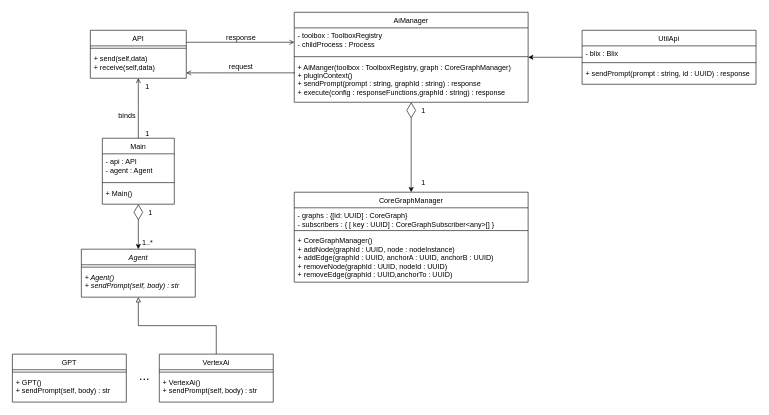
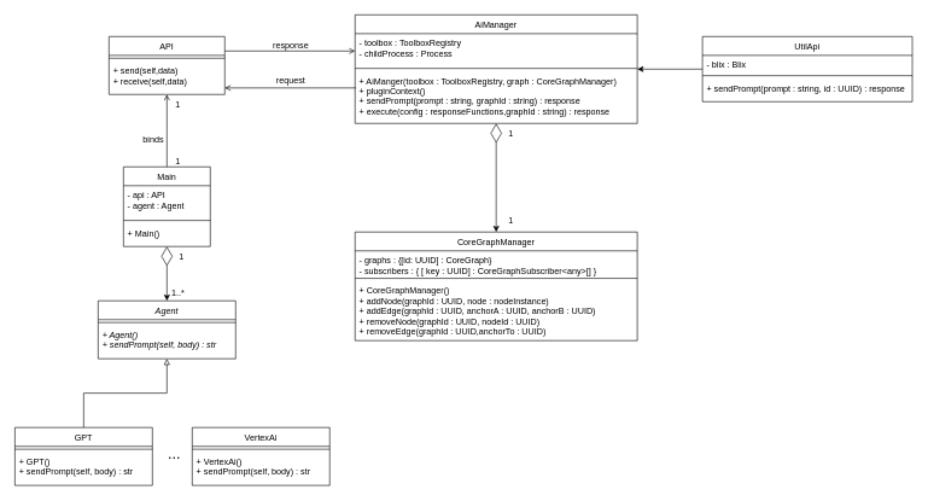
  <mxCell id="0" />
  <mxCell id="1" parent="0" />
  <mxCell id="2" value="API" style="swimlane;fontStyle=0;align=center;verticalAlign=top;childLayout=stackLayout;horizontal=1;startSize=26;horizontalStack=0;resizeParent=1;resizeLast=0;collapsible=1;marginBottom=0;rounded=0;shadow=0;strokeWidth=1;" parent="1" vertex="1"><mxGeometry x="150" y="50" width="160" height="80" as="geometry"><mxRectangle x="230" y="140" width="160" height="26" as="alternateBounds" /></mxGeometry></mxCell>
  <mxCell id="3" value="" style="line;html=1;strokeWidth=1;align=left;verticalAlign=middle;spacingTop=-1;spacingLeft=3;spacingRight=3;rotatable=0;labelPosition=right;points=[];portConstraint=eastwest;" parent="2" vertex="1"><mxGeometry y="26" width="160" height="8" as="geometry" /></mxCell>
  <mxCell id="4" value="+ send(self,data)&#10;+ receive(self,data)&#10;" style="text;align=left;verticalAlign=top;spacingLeft=4;spacingRight=4;overflow=hidden;rotatable=0;points=[[0,0.5],[1,0.5]];portConstraint=eastwest;" parent="2" vertex="1"><mxGeometry y="34" width="160" height="36" as="geometry" /></mxCell>
  <mxCell id="5" value="AiManager&#10;" style="swimlane;fontStyle=0;align=center;verticalAlign=top;childLayout=stackLayout;horizontal=1;startSize=26;horizontalStack=0;resizeParent=1;resizeLast=0;collapsible=1;marginBottom=0;rounded=0;shadow=0;strokeWidth=1;" parent="1" vertex="1"><mxGeometry x="490" y="20" width="390" height="150" as="geometry"><mxRectangle x="550" y="140" width="160" height="26" as="alternateBounds" /></mxGeometry></mxCell>
  <mxCell id="6" value="- toolbox : ToolboxRegistry&#10;- childProcess : Process&#10;" style="text;align=left;verticalAlign=top;spacingLeft=4;spacingRight=4;overflow=hidden;rotatable=0;points=[[0,0.5],[1,0.5]];portConstraint=eastwest;" parent="5" vertex="1"><mxGeometry y="26" width="390" height="44" as="geometry" /></mxCell>
  <mxCell id="7" value="" style="line;html=1;strokeWidth=1;align=left;verticalAlign=middle;spacingTop=-1;spacingLeft=3;spacingRight=3;rotatable=0;labelPosition=right;points=[];portConstraint=eastwest;" parent="5" vertex="1"><mxGeometry y="70" width="390" height="8" as="geometry" /></mxCell>
  <mxCell id="8" value="+ AiManger(toolbox : ToolboxRegistry, graph : CoreGraphManager)&#10;+ pluginContext()&#10;+ sendPrompt(prompt : string, graphId : string) : response&#10;+ execute(config : responseFunctions,graphId : string) : response&#10;" style="text;align=left;verticalAlign=top;spacingLeft=4;spacingRight=4;overflow=hidden;rotatable=0;points=[[0,0.5],[1,0.5]];portConstraint=eastwest;" parent="5" vertex="1"><mxGeometry y="78" width="390" height="72" as="geometry" /></mxCell>
  <mxCell id="9" value="" style="endArrow=open;shadow=0;strokeWidth=1;rounded=0;endFill=1;edgeStyle=elbowEdgeStyle;elbow=vertical;" parent="1" edge="1"><mxGeometry x="0.5" y="41" relative="1" as="geometry"><mxPoint x="310" y="70" as="sourcePoint" /><mxPoint x="490" y="70" as="targetPoint" /><mxPoint x="-40" y="32" as="offset" /></mxGeometry></mxCell>
  <mxCell id="10" value="" style="resizable=0;align=left;verticalAlign=bottom;labelBackgroundColor=none;fontSize=12;" parent="9" connectable="0" vertex="1"><mxGeometry x="-1" relative="1" as="geometry"><mxPoint y="4" as="offset" /></mxGeometry></mxCell>
  <mxCell id="11" value="response" style="text;html=1;resizable=0;points=[];;align=center;verticalAlign=middle;labelBackgroundColor=none;rounded=0;shadow=0;strokeWidth=1;fontSize=12;" parent="9" connectable="0" vertex="1"><mxGeometry x="0.5" y="49" relative="1" as="geometry"><mxPoint x="-45" y="40" as="offset" /></mxGeometry></mxCell>
  <mxCell id="12" value="" style="endArrow=open;shadow=0;strokeWidth=1;rounded=0;endFill=1;edgeStyle=elbowEdgeStyle;elbow=vertical;entryX=1;entryY=0.5;entryDx=0;entryDy=0;exitX=0.003;exitY=0.319;exitDx=0;exitDy=0;exitPerimeter=0;" parent="1" source="8" edge="1"><mxGeometry x="0.5" y="41" relative="1" as="geometry"><mxPoint x="360" y="210" as="sourcePoint" /><mxPoint x="310" y="121" as="targetPoint" /><mxPoint x="-40" y="32" as="offset" /></mxGeometry></mxCell>
  <mxCell id="13" value="" style="resizable=0;align=left;verticalAlign=bottom;labelBackgroundColor=none;fontSize=12;" parent="12" connectable="0" vertex="1"><mxGeometry x="-1" relative="1" as="geometry"><mxPoint y="4" as="offset" /></mxGeometry></mxCell>
  <mxCell id="14" value="request" style="text;html=1;resizable=0;points=[];;align=center;verticalAlign=middle;labelBackgroundColor=none;rounded=0;shadow=0;strokeWidth=1;fontSize=12;" parent="12" connectable="0" vertex="1"><mxGeometry x="0.5" y="49" relative="1" as="geometry"><mxPoint x="45" y="-60" as="offset" /></mxGeometry></mxCell>
  <mxCell id="15" value="CoreGraphManager&#10;" style="swimlane;fontStyle=0;align=center;verticalAlign=top;childLayout=stackLayout;horizontal=1;startSize=26;horizontalStack=0;resizeParent=1;resizeLast=0;collapsible=1;marginBottom=0;rounded=0;shadow=0;strokeWidth=1;" parent="1" vertex="1"><mxGeometry x="490" y="320" width="390" height="150" as="geometry"><mxRectangle x="550" y="140" width="160" height="26" as="alternateBounds" /></mxGeometry></mxCell>
  <mxCell id="16" value="- graphs : {[id: UUID] : CoreGraph}&#10;- subscribers : { [ key : UUID] : CoreGraphSubscriber&lt;any&gt;[] }&#10;&#10;" style="text;align=left;verticalAlign=top;spacingLeft=4;spacingRight=4;overflow=hidden;rotatable=0;points=[[0,0.5],[1,0.5]];portConstraint=eastwest;" parent="15" vertex="1"><mxGeometry y="26" width="390" height="34" as="geometry" /></mxCell>
  <mxCell id="17" value="" style="line;html=1;strokeWidth=1;align=left;verticalAlign=middle;spacingTop=-1;spacingLeft=3;spacingRight=3;rotatable=0;labelPosition=right;points=[];portConstraint=eastwest;" parent="15" vertex="1"><mxGeometry y="60" width="390" height="8" as="geometry" /></mxCell>
  <mxCell id="18" value="+ CoreGraphManager()&#10;+ addNode(graphId : UUID, node : nodeInstance)&#10;+ addEdge(graphId : UUID, anchorA : UUID, anchorB : UUID)&#10;+ removeNode(graphId : UUID, nodeId : UUID)&#10;+ removeEdge(graphId : UUID,anchorTo : UUID)&#10;&#10;" style="text;align=left;verticalAlign=top;spacingLeft=4;spacingRight=4;overflow=hidden;rotatable=0;points=[[0,0.5],[1,0.5]];portConstraint=eastwest;" parent="15" vertex="1"><mxGeometry y="68" width="390" height="72" as="geometry" /></mxCell>
  <mxCell id="19" value="1" style="text;html=1;align=center;verticalAlign=middle;resizable=0;points=[];autosize=1;strokeColor=none;fillColor=none;" parent="1" vertex="1"><mxGeometry x="690" y="170" width="30" height="30" as="geometry" /></mxCell>
  <mxCell id="20" value="1" style="text;html=1;align=center;verticalAlign=middle;resizable=0;points=[];autosize=1;strokeColor=none;fillColor=none;" parent="1" vertex="1"><mxGeometry x="690" y="290" width="30" height="30" as="geometry" /></mxCell>
  <mxCell id="21" value="Main" style="swimlane;fontStyle=0;align=center;verticalAlign=top;childLayout=stackLayout;horizontal=1;startSize=26;horizontalStack=0;resizeParent=1;resizeLast=0;collapsible=1;marginBottom=0;rounded=0;shadow=0;strokeWidth=1;" parent="1" vertex="1"><mxGeometry x="170" y="230" width="120" height="110" as="geometry"><mxRectangle x="550" y="140" width="160" height="26" as="alternateBounds" /></mxGeometry></mxCell>
  <mxCell id="22" value="- api : API&#10;- agent : Agent&#10;" style="text;align=left;verticalAlign=top;spacingLeft=4;spacingRight=4;overflow=hidden;rotatable=0;points=[[0,0.5],[1,0.5]];portConstraint=eastwest;" parent="21" vertex="1"><mxGeometry y="26" width="120" height="44" as="geometry" /></mxCell>
  <mxCell id="23" value="" style="line;html=1;strokeWidth=1;align=left;verticalAlign=middle;spacingTop=-1;spacingLeft=3;spacingRight=3;rotatable=0;labelPosition=right;points=[];portConstraint=eastwest;" parent="21" vertex="1"><mxGeometry y="70" width="120" height="8" as="geometry" /></mxCell>
  <mxCell id="24" value="+ Main()" style="text;align=left;verticalAlign=top;spacingLeft=4;spacingRight=4;overflow=hidden;rotatable=0;points=[[0,0.5],[1,0.5]];portConstraint=eastwest;" parent="21" vertex="1"><mxGeometry y="78" width="120" height="32" as="geometry" /></mxCell>
  <mxCell id="25" value="" style="endArrow=open;shadow=0;strokeWidth=1;rounded=0;endFill=1;edgeStyle=elbowEdgeStyle;elbow=vertical;" parent="1" source="21" target="2" edge="1"><mxGeometry x="0.5" y="41" relative="1" as="geometry"><mxPoint x="0" y="270" as="sourcePoint" /><mxPoint x="180" y="270" as="targetPoint" /><mxPoint x="-40" y="32" as="offset" /></mxGeometry></mxCell>
  <mxCell id="26" value="" style="resizable=0;align=left;verticalAlign=bottom;labelBackgroundColor=none;fontSize=12;" parent="25" connectable="0" vertex="1"><mxGeometry x="-1" relative="1" as="geometry"><mxPoint y="4" as="offset" /></mxGeometry></mxCell>
  <mxCell id="27" value="binds" style="text;html=1;resizable=0;points=[];;align=center;verticalAlign=middle;labelBackgroundColor=none;rounded=0;shadow=0;strokeWidth=1;fontSize=12;" parent="25" connectable="0" vertex="1"><mxGeometry x="0.5" y="49" relative="1" as="geometry"><mxPoint x="29" y="36" as="offset" /></mxGeometry></mxCell>
  <mxCell id="28" value="1" style="text;html=1;align=center;verticalAlign=middle;resizable=0;points=[];autosize=1;strokeColor=none;fillColor=none;" parent="1" vertex="1"><mxGeometry x="230" y="130" width="30" height="30" as="geometry" /></mxCell>
  <mxCell id="29" value="1" style="text;html=1;align=center;verticalAlign=middle;resizable=0;points=[];autosize=1;strokeColor=none;fillColor=none;" parent="1" vertex="1"><mxGeometry x="230" y="208" width="30" height="30" as="geometry" /></mxCell>
  <mxCell id="30" value="Agent" style="swimlane;fontStyle=2;align=center;verticalAlign=top;childLayout=stackLayout;horizontal=1;startSize=26;horizontalStack=0;resizeParent=1;resizeLast=0;collapsible=1;marginBottom=0;rounded=0;shadow=0;strokeWidth=1;" parent="1" vertex="1"><mxGeometry x="135" y="415" width="190" height="80" as="geometry"><mxRectangle x="550" y="140" width="160" height="26" as="alternateBounds" /></mxGeometry></mxCell>
  <mxCell id="31" value="" style="line;html=1;strokeWidth=1;align=left;verticalAlign=middle;spacingTop=-1;spacingLeft=3;spacingRight=3;rotatable=0;labelPosition=right;points=[];portConstraint=eastwest;" parent="30" vertex="1"><mxGeometry y="26" width="190" height="8" as="geometry" /></mxCell>
  <mxCell id="32" value="+ Agent()&#10;+ sendPrompt(self, body) : str&#10;" style="text;align=left;verticalAlign=top;spacingLeft=4;spacingRight=4;overflow=hidden;rotatable=0;points=[[0,0.5],[1,0.5]];portConstraint=eastwest;fontStyle=2" parent="30" vertex="1"><mxGeometry y="34" width="190" height="32" as="geometry" /></mxCell>
  <mxCell id="33" value="1" style="text;html=1;align=center;verticalAlign=middle;resizable=0;points=[];autosize=1;strokeColor=none;fillColor=none;" parent="1" vertex="1"><mxGeometry x="235" y="340" width="30" height="30" as="geometry" /></mxCell>
  <mxCell id="34" value="1..*" style="text;html=1;align=center;verticalAlign=middle;resizable=0;points=[];autosize=1;strokeColor=none;fillColor=none;" parent="1" vertex="1"><mxGeometry x="225" y="390" width="40" height="30" as="geometry" /></mxCell>
+ <mxCell id="35" style="edgeStyle=orthogonalEdgeStyle;rounded=0;orthogonalLoop=1;jettySize=auto;html=1;endArrow=block;endFill=0;" parent="1" source="36" target="30" edge="1"><mxGeometry relative="1" as="geometry" /></mxCell>
  <mxCell id="36" value="GPT" style="swimlane;fontStyle=0;align=center;verticalAlign=top;childLayout=stackLayout;horizontal=1;startSize=26;horizontalStack=0;resizeParent=1;resizeLast=0;collapsible=1;marginBottom=0;rounded=0;shadow=0;strokeWidth=1;" parent="1" vertex="1"><mxGeometry x="20" y="590" width="190" height="80" as="geometry"><mxRectangle x="550" y="140" width="160" height="26" as="alternateBounds" /></mxGeometry></mxCell>
  <mxCell id="37" value="" style="line;html=1;strokeWidth=1;align=left;verticalAlign=middle;spacingTop=-1;spacingLeft=3;spacingRight=3;rotatable=0;labelPosition=right;points=[];portConstraint=eastwest;" parent="36" vertex="1"><mxGeometry y="26" width="190" height="8" as="geometry" /></mxCell>
  <mxCell id="38" value="+ GPT()&#10;+ sendPrompt(self, body) : str&#10;" style="text;align=left;verticalAlign=top;spacingLeft=4;spacingRight=4;overflow=hidden;rotatable=0;points=[[0,0.5],[1,0.5]];portConstraint=eastwest;fontStyle=0" parent="36" vertex="1"><mxGeometry y="34" width="190" height="32" as="geometry" /></mxCell>
- <mxCell id="39" style="edgeStyle=orthogonalEdgeStyle;rounded=0;orthogonalLoop=1;jettySize=auto;html=1;endArrow=block;endFill=0;" parent="1" source="40" target="30" edge="1"><mxGeometry relative="1" as="geometry" /></mxCell>
  <mxCell id="40" value="VertexAi" style="swimlane;fontStyle=0;align=center;verticalAlign=top;childLayout=stackLayout;horizontal=1;startSize=26;horizontalStack=0;resizeParent=1;resizeLast=0;collapsible=1;marginBottom=0;rounded=0;shadow=0;strokeWidth=1;" parent="1" vertex="1"><mxGeometry x="265" y="590" width="190" height="80" as="geometry"><mxRectangle x="550" y="140" width="160" height="26" as="alternateBounds" /></mxGeometry></mxCell>
  <mxCell id="41" value="" style="line;html=1;strokeWidth=1;align=left;verticalAlign=middle;spacingTop=-1;spacingLeft=3;spacingRight=3;rotatable=0;labelPosition=right;points=[];portConstraint=eastwest;" parent="40" vertex="1"><mxGeometry y="26" width="190" height="8" as="geometry" /></mxCell>
  <mxCell id="42" value="+ VertexAi()&#10;+ sendPrompt(self, body) : str&#10;" style="text;align=left;verticalAlign=top;spacingLeft=4;spacingRight=4;overflow=hidden;rotatable=0;points=[[0,0.5],[1,0.5]];portConstraint=eastwest;fontStyle=0" parent="40" vertex="1"><mxGeometry y="34" width="190" height="32" as="geometry" /></mxCell>
  <mxCell id="43" value="..." style="text;html=1;align=center;verticalAlign=middle;resizable=0;points=[];autosize=1;strokeColor=none;fillColor=none;fontSize=21;" parent="1" vertex="1"><mxGeometry x="220" y="605" width="40" height="40" as="geometry" /></mxCell>
  <mxCell id="44" value="" style="endArrow=diamondThin;endFill=0;endSize=24;html=1;rounded=0;startArrow=classic;startFill=1;" parent="1" source="15" target="5" edge="1"><mxGeometry width="160" relative="1" as="geometry"><mxPoint x="570" y="406" as="sourcePoint" /><mxPoint x="344" y="210" as="targetPoint" /><Array as="points"><mxPoint x="685" y="270" /></Array></mxGeometry></mxCell>
  <mxCell id="45" value="" style="endArrow=diamondThin;endFill=0;endSize=24;html=1;rounded=0;startArrow=classic;startFill=1;" parent="1" source="30" target="21" edge="1"><mxGeometry width="160" relative="1" as="geometry"><mxPoint x="430" y="360" as="sourcePoint" /><mxPoint x="430" y="210" as="targetPoint" /><Array as="points" /></mxGeometry></mxCell>
  <mxCell id="46" style="edgeStyle=orthogonalEdgeStyle;rounded=0;orthogonalLoop=1;jettySize=auto;html=1;" parent="1" source="47" target="5" edge="1"><mxGeometry relative="1" as="geometry"><mxPoint x="1010" y="107" as="sourcePoint" /></mxGeometry></mxCell>
  <mxCell id="47" value="UtilApi" style="swimlane;fontStyle=0;align=center;verticalAlign=top;childLayout=stackLayout;horizontal=1;startSize=26;horizontalStack=0;resizeParent=1;resizeLast=0;collapsible=1;marginBottom=0;rounded=0;shadow=0;strokeWidth=1;" parent="1" vertex="1"><mxGeometry x="970" y="50" width="290" height="90" as="geometry"><mxRectangle x="550" y="140" width="160" height="26" as="alternateBounds" /></mxGeometry></mxCell>
  <mxCell id="48" value="- blix : Blix" style="text;align=left;verticalAlign=top;spacingLeft=4;spacingRight=4;overflow=hidden;rotatable=0;points=[[0,0.5],[1,0.5]];portConstraint=eastwest;" parent="47" vertex="1"><mxGeometry y="26" width="290" height="24" as="geometry" /></mxCell>
  <mxCell id="49" value="" style="line;html=1;strokeWidth=1;align=left;verticalAlign=middle;spacingTop=-1;spacingLeft=3;spacingRight=3;rotatable=0;labelPosition=right;points=[];portConstraint=eastwest;" parent="47" vertex="1"><mxGeometry y="50" width="290" height="8" as="geometry" /></mxCell>
  <mxCell id="50" value="+ sendPrompt(prompt : string, id : UUID) : response" style="text;align=left;verticalAlign=top;spacingLeft=4;spacingRight=4;overflow=hidden;rotatable=0;points=[[0,0.5],[1,0.5]];portConstraint=eastwest;" parent="47" vertex="1"><mxGeometry y="58" width="290" height="32" as="geometry" /></mxCell>
